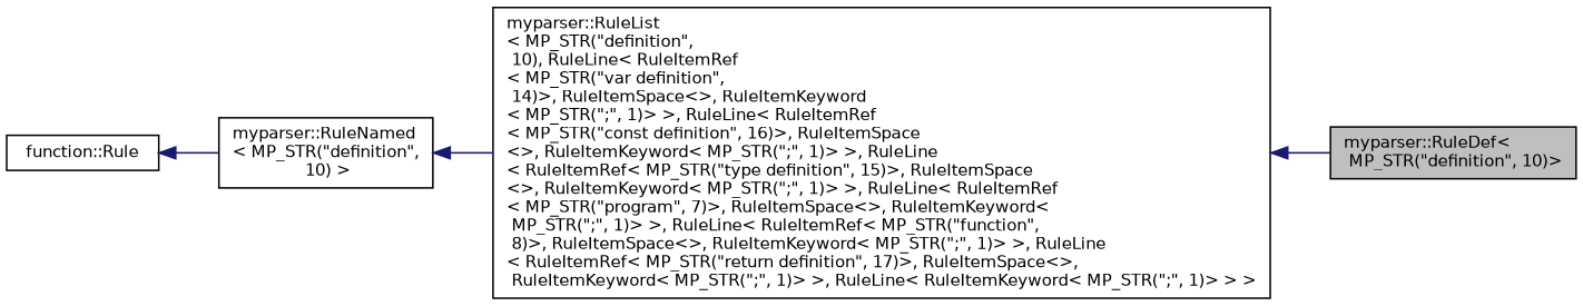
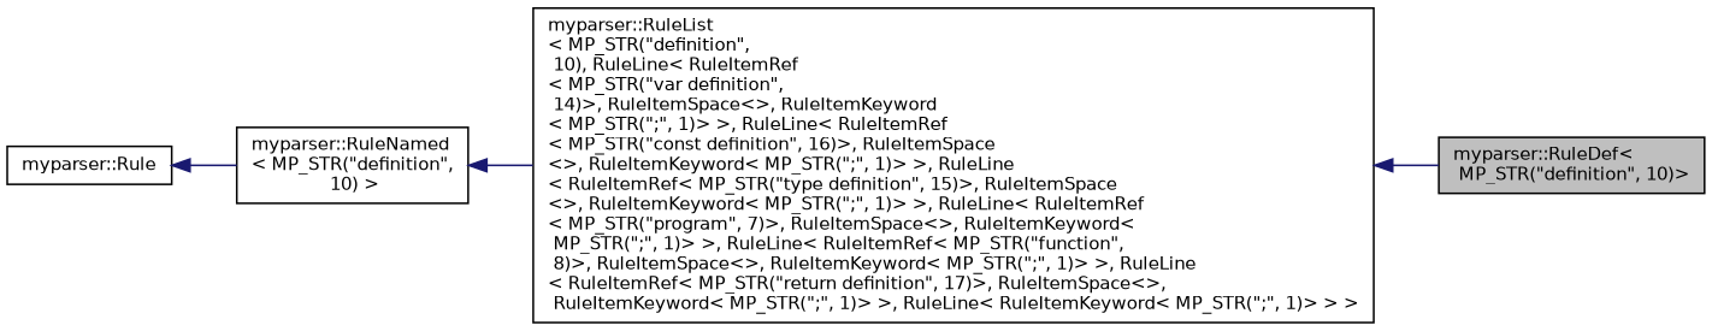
  digraph {
    rankdir=LR
    node [color=black fillcolor=white fontname=Helvetica fontsize=10 shape=record style=filled]
    edge [color=midnightblue dir=back fontname=Helvetica fontsize=10 labelfontname=Helvetica labelfontsize=10 style=solid]
    n1 [fillcolor=grey75 fontcolor=black height=0.2 label="myparser::RuleDef\<\l MP_STR(\"definition\", 10)\>" width=0.4]
    n2 [height=0.2 label="myparser::RuleList\l\< MP_STR(\"definition\",\l 10), RuleLine\< RuleItemRef\l\< MP_STR(\"var definition\",\l 14)\>, RuleItemSpace\<\>, RuleItemKeyword\l\< MP_STR(\";\", 1)\> \>, RuleLine\< RuleItemRef\l\< MP_STR(\"const definition\", 16)\>, RuleItemSpace\l\<\>, RuleItemKeyword\< MP_STR(\";\", 1)\> \>, RuleLine\l\< RuleItemRef\< MP_STR(\"type definition\", 15)\>, RuleItemSpace\l\<\>, RuleItemKeyword\< MP_STR(\";\", 1)\> \>, RuleLine\< RuleItemRef\l\< MP_STR(\"program\", 7)\>, RuleItemSpace\<\>, RuleItemKeyword\<\l MP_STR(\";\", 1)\> \>, RuleLine\< RuleItemRef\< MP_STR(\"function\",\l 8)\>, RuleItemSpace\<\>, RuleItemKeyword\< MP_STR(\";\", 1)\> \>, RuleLine\l\< RuleItemRef\< MP_STR(\"return definition\", 17)\>, RuleItemSpace\<\>,\l RuleItemKeyword\< MP_STR(\";\", 1)\> \>, RuleLine\< RuleItemKeyword\< MP_STR(\";\", 1)\> \> \>" width=0.4]
    n3 [height=0.2 label="myparser::RuleNamed\l\< MP_STR(\"definition\",\l 10) \>" width=0.4]
-   n4 [height=0.2 label="function::Rule" width=0.4]
+   n4 [height=0.2 label="myparser::Rule" width=0.4]
    n2 -> n1
    n3 -> n2
    n4 -> n3
  }
